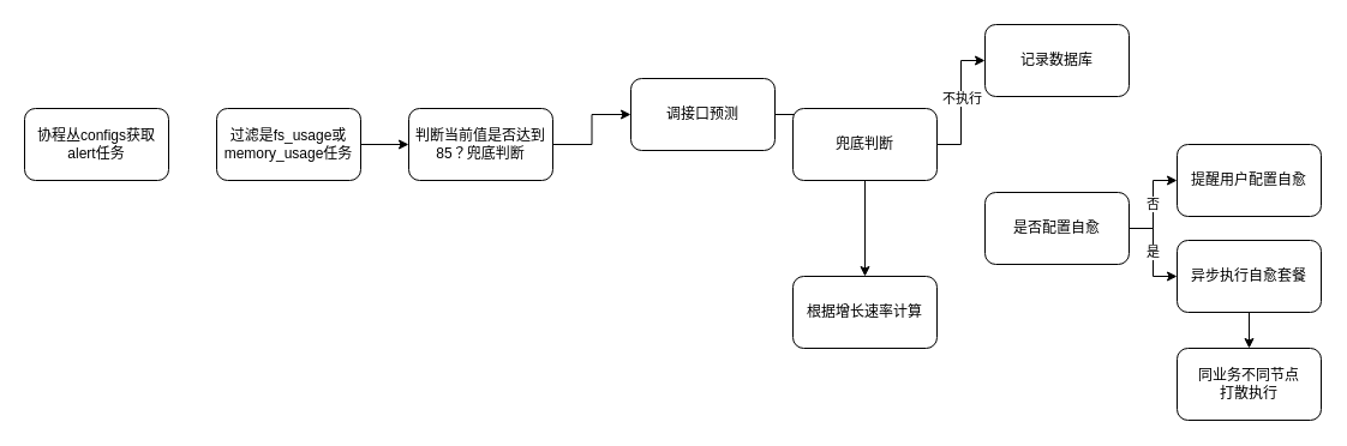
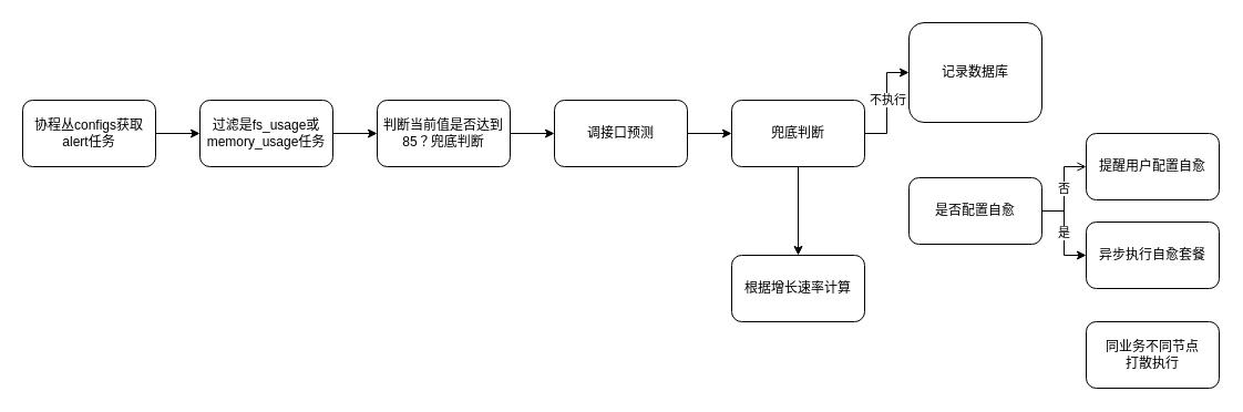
  <mxCell id="0" />
  <mxCell id="1" parent="0" />
+ <mxCell id="2" value="" style="edgeStyle=orthogonalEdgeStyle;rounded=0;orthogonalLoop=1;jettySize=auto;html=1;" edge="1" parent="1" source="3" target="5"><mxGeometry relative="1" as="geometry" /></mxCell>
  <mxCell id="3" value="协程丛configs获取alert任务" style="rounded=1;whiteSpace=wrap;html=1;" vertex="1" parent="1"><mxGeometry x="20" y="90" width="120" height="60" as="geometry" /></mxCell>
  <mxCell id="4" value="" style="edgeStyle=orthogonalEdgeStyle;rounded=0;orthogonalLoop=1;jettySize=auto;html=1;" edge="1" parent="1" source="5" target="9"><mxGeometry relative="1" as="geometry" /></mxCell>
  <mxCell id="5" value="过滤是fs_usage或memory_usage任务" style="whiteSpace=wrap;html=1;rounded=1;" vertex="1" parent="1"><mxGeometry x="180" y="90" width="120" height="60" as="geometry" /></mxCell>
  <mxCell id="6" value="" style="edgeStyle=orthogonalEdgeStyle;rounded=0;orthogonalLoop=1;jettySize=auto;html=1;" edge="1" parent="1" source="7" target="13"><mxGeometry relative="1" as="geometry" /></mxCell>
- <mxCell id="7" value="调接口预测" style="rounded=1;whiteSpace=wrap;html=1;" vertex="1" parent="1"><mxGeometry x="525" y="65" width="120" height="60" as="geometry" /></mxCell>
+ <mxCell id="7" value="调接口预测" style="rounded=1;whiteSpace=wrap;html=1;" vertex="1" parent="1"><mxGeometry x="500" y="90" width="120" height="60" as="geometry" /></mxCell>
  <mxCell id="8" value="" style="edgeStyle=orthogonalEdgeStyle;rounded=0;orthogonalLoop=1;jettySize=auto;html=1;" edge="1" parent="1" source="9" target="7"><mxGeometry relative="1" as="geometry" /></mxCell>
  <mxCell id="9" value="判断当前值是否达到85？兜底判断" style="rounded=1;whiteSpace=wrap;html=1;" vertex="1" parent="1"><mxGeometry x="340" y="90" width="120" height="60" as="geometry" /></mxCell>
  <mxCell id="10" style="edgeStyle=orthogonalEdgeStyle;rounded=0;orthogonalLoop=1;jettySize=auto;html=1;entryX=0;entryY=0.5;entryDx=0;entryDy=0;" edge="1" parent="1" source="13" target="14"><mxGeometry relative="1" as="geometry" /></mxCell>
  <mxCell id="11" value="不执行" style="edgeLabel;html=1;align=center;verticalAlign=middle;resizable=0;points=[];" vertex="1" connectable="0" parent="10"><mxGeometry x="0.077" relative="1" as="geometry"><mxPoint as="offset" /></mxGeometry></mxCell>
  <mxCell id="12" value="" style="edgeStyle=orthogonalEdgeStyle;rounded=0;orthogonalLoop=1;jettySize=auto;html=1;" edge="1" parent="1" source="13" target="18"><mxGeometry relative="1" as="geometry" /></mxCell>
  <mxCell id="13" value="兜底判断" style="rounded=1;whiteSpace=wrap;html=1;" vertex="1" parent="1"><mxGeometry x="660" y="90" width="120" height="60" as="geometry" /></mxCell>
- <mxCell id="14" value="记录数据库" style="rounded=1;whiteSpace=wrap;html=1;" vertex="1" parent="1"><mxGeometry x="820" y="20" width="120" height="60" as="geometry" /></mxCell>
- <mxCell id="15" value="否" style="edgeStyle=orthogonalEdgeStyle;rounded=0;orthogonalLoop=1;jettySize=auto;html=1;exitX=1;exitY=0.5;exitDx=0;exitDy=0;entryX=0;entryY=0.5;entryDx=0;entryDy=0;" edge="1" parent="1" source="17" target="19"><mxGeometry relative="1" as="geometry" /></mxCell>
+ <mxCell id="14" value="记录数据库" style="rounded=1;whiteSpace=wrap;html=1;" vertex="1" parent="1"><mxGeometry x="820" y="20" width="120" height="90" as="geometry" /></mxCell>
+ <mxCell id="15" value="否" style="edgeStyle=orthogonalEdgeStyle;rounded=0;orthogonalLoop=1;jettySize=auto;html=1;exitX=1;exitY=0.5;exitDx=0;exitDy=0;entryX=0;entryY=0.5;entryDx=0;entryDy=0;endArrow=open;" edge="1" parent="1" source="17" target="19"><mxGeometry relative="1" as="geometry" /></mxCell>
  <mxCell id="16" value="是" style="edgeStyle=orthogonalEdgeStyle;rounded=0;orthogonalLoop=1;jettySize=auto;html=1;exitX=1;exitY=0.5;exitDx=0;exitDy=0;entryX=0;entryY=0.5;entryDx=0;entryDy=0;" edge="1" parent="1" source="17" target="21"><mxGeometry relative="1" as="geometry" /></mxCell>
  <mxCell id="17" value="是否配置自愈" style="rounded=1;whiteSpace=wrap;html=1;" vertex="1" parent="1"><mxGeometry x="820" y="160" width="120" height="60" as="geometry" /></mxCell>
  <mxCell id="18" value="根据增长速率计算" style="whiteSpace=wrap;html=1;rounded=1;" vertex="1" parent="1"><mxGeometry x="660" y="230" width="120" height="60" as="geometry" /></mxCell>
  <mxCell id="19" value="提醒用户配置自愈" style="rounded=1;whiteSpace=wrap;html=1;" vertex="1" parent="1"><mxGeometry x="980" y="120" width="120" height="60" as="geometry" /></mxCell>
- <mxCell id="20" value="" style="edgeStyle=orthogonalEdgeStyle;rounded=0;orthogonalLoop=1;jettySize=auto;html=1;" edge="1" parent="1" source="21" target="22"><mxGeometry relative="1" as="geometry" /></mxCell>
  <mxCell id="21" value="异步执行自愈套餐" style="rounded=1;whiteSpace=wrap;html=1;" vertex="1" parent="1"><mxGeometry x="980" y="200" width="120" height="60" as="geometry" /></mxCell>
  <mxCell id="22" value="同业务不同节点&lt;br&gt;打散执行" style="rounded=1;whiteSpace=wrap;html=1;" vertex="1" parent="1"><mxGeometry x="980" y="290" width="120" height="60" as="geometry" /></mxCell>
